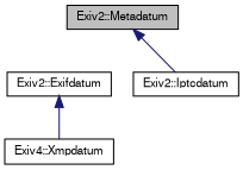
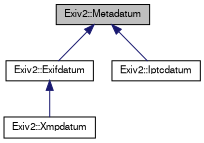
  digraph {
    node [color=black fillcolor=white fontname=FreeSans fontsize=10 shape=record style=filled]
    edge [color=midnightblue dir=back fontname=FreeSans fontsize=10 labelfontname=FreeSans labelfontsize=10 style=solid]
    n1 [fillcolor=grey75 fontcolor=black height=0.2 label="Exiv2::Metadatum" width=0.4]
    n2 [height=0.2 label="Exiv2::Exifdatum" width=0.4]
    n3 [height=0.2 label="Exiv2::Iptcdatum" width=0.4]
-   n4 [height=0.2 label="Exiv4::Xmpdatum" width=0.4]
+   n4 [height=0.2 label="Exiv2::Xmpdatum" width=0.4]
+   n1 -> n2
    n1 -> n3
    n2 -> n4
  }
